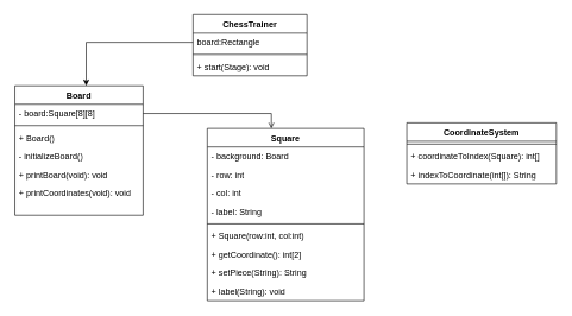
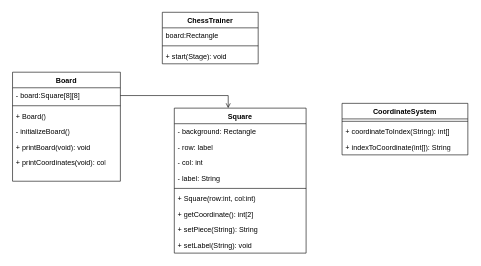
  <mxCell id="0" />
  <mxCell id="1" parent="0" />
  <mxCell id="2" value="ChessTrainer" style="swimlane;fontStyle=1;align=center;verticalAlign=top;childLayout=stackLayout;horizontal=1;startSize=26;horizontalStack=0;resizeParent=1;resizeParentMax=0;resizeLast=0;collapsible=1;marginBottom=0;whiteSpace=wrap;html=1;" parent="1" vertex="1"><mxGeometry x="270" y="20" width="160" height="86" as="geometry"><mxRectangle x="270" y="110" width="110" height="30" as="alternateBounds" /></mxGeometry></mxCell>
  <mxCell id="3" value="board:Rectangle" style="text;strokeColor=none;fillColor=none;align=left;verticalAlign=top;spacingLeft=4;spacingRight=4;overflow=hidden;rotatable=0;points=[[0,0.5],[1,0.5]];portConstraint=eastwest;whiteSpace=wrap;html=1;" parent="2" vertex="1"><mxGeometry y="26" width="160" height="26" as="geometry" /></mxCell>
  <mxCell id="4" value="" style="line;strokeWidth=1;fillColor=none;align=left;verticalAlign=middle;spacingTop=-1;spacingLeft=3;spacingRight=3;rotatable=0;labelPosition=right;points=[];portConstraint=eastwest;strokeColor=inherit;" parent="2" vertex="1"><mxGeometry y="52" width="160" height="8" as="geometry" /></mxCell>
  <mxCell id="5" value="+ start(Stage): void" style="text;strokeColor=none;fillColor=none;align=left;verticalAlign=top;spacingLeft=4;spacingRight=4;overflow=hidden;rotatable=0;points=[[0,0.5],[1,0.5]];portConstraint=eastwest;whiteSpace=wrap;html=1;" parent="2" vertex="1"><mxGeometry y="60" width="160" height="26" as="geometry" /></mxCell>
  <mxCell id="6" value="&lt;div&gt;Board&lt;/div&gt;&lt;div&gt;&lt;br&gt;&lt;/div&gt;" style="swimlane;fontStyle=1;align=center;verticalAlign=top;childLayout=stackLayout;horizontal=1;startSize=26;horizontalStack=0;resizeParent=1;resizeParentMax=0;resizeLast=0;collapsible=1;marginBottom=0;whiteSpace=wrap;html=1;" parent="1" vertex="1"><mxGeometry x="20" y="120" width="180" height="182" as="geometry" /></mxCell>
  <mxCell id="7" value="- board:Square[8][8]" style="text;strokeColor=none;fillColor=none;align=left;verticalAlign=top;spacingLeft=4;spacingRight=4;overflow=hidden;rotatable=0;points=[[0,0.5],[1,0.5]];portConstraint=eastwest;whiteSpace=wrap;html=1;" parent="6" vertex="1"><mxGeometry y="26" width="180" height="26" as="geometry" /></mxCell>
  <mxCell id="8" value="" style="line;strokeWidth=1;fillColor=none;align=left;verticalAlign=middle;spacingTop=-1;spacingLeft=3;spacingRight=3;rotatable=0;labelPosition=right;points=[];portConstraint=eastwest;strokeColor=inherit;" parent="6" vertex="1"><mxGeometry y="52" width="180" height="8" as="geometry" /></mxCell>
  <mxCell id="9" value="+ Board()" style="text;strokeColor=none;fillColor=none;align=left;verticalAlign=top;spacingLeft=4;spacingRight=4;overflow=hidden;rotatable=0;points=[[0,0.5],[1,0.5]];portConstraint=eastwest;whiteSpace=wrap;html=1;" parent="6" vertex="1"><mxGeometry y="60" width="180" height="26" as="geometry" /></mxCell>
  <mxCell id="10" value="- initializeBoard()" style="text;strokeColor=none;fillColor=none;align=left;verticalAlign=top;spacingLeft=4;spacingRight=4;overflow=hidden;rotatable=0;points=[[0,0.5],[1,0.5]];portConstraint=eastwest;whiteSpace=wrap;html=1;" vertex="1" parent="6"><mxGeometry y="86" width="180" height="26" as="geometry" /></mxCell>
  <mxCell id="11" value="+ printBoard(void): void" style="text;strokeColor=none;fillColor=none;align=left;verticalAlign=top;spacingLeft=4;spacingRight=4;overflow=hidden;rotatable=0;points=[[0,0.5],[1,0.5]];portConstraint=eastwest;whiteSpace=wrap;html=1;" parent="6" vertex="1"><mxGeometry y="112" width="180" height="26" as="geometry" /></mxCell>
- <mxCell id="12" value="+ printCoordinates(void): void" style="text;strokeColor=none;fillColor=none;align=left;verticalAlign=top;spacingLeft=4;spacingRight=4;overflow=hidden;rotatable=0;points=[[0,0.5],[1,0.5]];portConstraint=eastwest;whiteSpace=wrap;html=1;" parent="6" vertex="1"><mxGeometry y="138" width="180" height="44" as="geometry" /></mxCell>
+ <mxCell id="12" value="+ printCoordinates(void): col" style="text;strokeColor=none;fillColor=none;align=left;verticalAlign=top;spacingLeft=4;spacingRight=4;overflow=hidden;rotatable=0;points=[[0,0.5],[1,0.5]];portConstraint=eastwest;whiteSpace=wrap;html=1;" parent="6" vertex="1"><mxGeometry y="138" width="180" height="44" as="geometry" /></mxCell>
  <mxCell id="13" value="Square" style="swimlane;fontStyle=1;align=center;verticalAlign=top;childLayout=stackLayout;horizontal=1;startSize=26;horizontalStack=0;resizeParent=1;resizeParentMax=0;resizeLast=0;collapsible=1;marginBottom=0;whiteSpace=wrap;html=1;" parent="1" vertex="1"><mxGeometry x="290" y="180" width="220" height="242" as="geometry" /></mxCell>
- <mxCell id="14" value="- background: Board" style="text;strokeColor=none;fillColor=none;align=left;verticalAlign=top;spacingLeft=4;spacingRight=4;overflow=hidden;rotatable=0;points=[[0,0.5],[1,0.5]];portConstraint=eastwest;whiteSpace=wrap;html=1;" parent="13" vertex="1"><mxGeometry y="26" width="220" height="26" as="geometry" /></mxCell>
- <mxCell id="15" value="- row: int" style="text;strokeColor=none;fillColor=none;align=left;verticalAlign=top;spacingLeft=4;spacingRight=4;overflow=hidden;rotatable=0;points=[[0,0.5],[1,0.5]];portConstraint=eastwest;whiteSpace=wrap;html=1;" parent="13" vertex="1"><mxGeometry y="52" width="220" height="26" as="geometry" /></mxCell>
+ <mxCell id="14" value="- background: Rectangle" style="text;strokeColor=none;fillColor=none;align=left;verticalAlign=top;spacingLeft=4;spacingRight=4;overflow=hidden;rotatable=0;points=[[0,0.5],[1,0.5]];portConstraint=eastwest;whiteSpace=wrap;html=1;" parent="13" vertex="1"><mxGeometry y="26" width="220" height="26" as="geometry" /></mxCell>
+ <mxCell id="15" value="- row: label" style="text;strokeColor=none;fillColor=none;align=left;verticalAlign=top;spacingLeft=4;spacingRight=4;overflow=hidden;rotatable=0;points=[[0,0.5],[1,0.5]];portConstraint=eastwest;whiteSpace=wrap;html=1;" parent="13" vertex="1"><mxGeometry y="52" width="220" height="26" as="geometry" /></mxCell>
  <mxCell id="16" value="- col: int" style="text;strokeColor=none;fillColor=none;align=left;verticalAlign=top;spacingLeft=4;spacingRight=4;overflow=hidden;rotatable=0;points=[[0,0.5],[1,0.5]];portConstraint=eastwest;whiteSpace=wrap;html=1;" parent="13" vertex="1"><mxGeometry y="78" width="220" height="26" as="geometry" /></mxCell>
  <mxCell id="17" value="- label: String" style="text;strokeColor=none;fillColor=none;align=left;verticalAlign=top;spacingLeft=4;spacingRight=4;overflow=hidden;rotatable=0;points=[[0,0.5],[1,0.5]];portConstraint=eastwest;whiteSpace=wrap;html=1;" parent="13" vertex="1"><mxGeometry y="104" width="220" height="26" as="geometry" /></mxCell>
  <mxCell id="18" value="" style="line;strokeWidth=1;fillColor=none;align=left;verticalAlign=middle;spacingTop=-1;spacingLeft=3;spacingRight=3;rotatable=0;labelPosition=right;points=[];portConstraint=eastwest;strokeColor=inherit;" parent="13" vertex="1"><mxGeometry y="130" width="220" height="8" as="geometry" /></mxCell>
  <mxCell id="19" value="+ Square(row:int, col:int)" style="text;strokeColor=none;fillColor=none;align=left;verticalAlign=top;spacingLeft=4;spacingRight=4;overflow=hidden;rotatable=0;points=[[0,0.5],[1,0.5]];portConstraint=eastwest;whiteSpace=wrap;html=1;" parent="13" vertex="1"><mxGeometry y="138" width="220" height="26" as="geometry" /></mxCell>
  <mxCell id="20" value="&lt;div&gt;+ getCoordinate(): int[2]&lt;/div&gt;" style="text;strokeColor=none;fillColor=none;align=left;verticalAlign=top;spacingLeft=4;spacingRight=4;overflow=hidden;rotatable=0;points=[[0,0.5],[1,0.5]];portConstraint=eastwest;whiteSpace=wrap;html=1;" parent="13" vertex="1"><mxGeometry y="164" width="220" height="26" as="geometry" /></mxCell>
  <mxCell id="21" value="+ setPiece(String): String" style="text;strokeColor=none;fillColor=none;align=left;verticalAlign=top;spacingLeft=4;spacingRight=4;overflow=hidden;rotatable=0;points=[[0,0.5],[1,0.5]];portConstraint=eastwest;whiteSpace=wrap;html=1;" parent="13" vertex="1"><mxGeometry y="190" width="220" height="26" as="geometry" /></mxCell>
- <mxCell id="22" value="&lt;div&gt;+ label(String): void&lt;/div&gt;&lt;div&gt;&lt;br&gt;&lt;/div&gt;" style="text;strokeColor=none;fillColor=none;align=left;verticalAlign=top;spacingLeft=4;spacingRight=4;overflow=hidden;rotatable=0;points=[[0,0.5],[1,0.5]];portConstraint=eastwest;whiteSpace=wrap;html=1;" parent="13" vertex="1"><mxGeometry y="216" width="220" height="26" as="geometry" /></mxCell>
+ <mxCell id="22" value="&lt;div&gt;+ setLabel(String): void&lt;/div&gt;&lt;div&gt;&lt;br&gt;&lt;/div&gt;" style="text;strokeColor=none;fillColor=none;align=left;verticalAlign=top;spacingLeft=4;spacingRight=4;overflow=hidden;rotatable=0;points=[[0,0.5],[1,0.5]];portConstraint=eastwest;whiteSpace=wrap;html=1;" parent="13" vertex="1"><mxGeometry y="216" width="220" height="26" as="geometry" /></mxCell>
  <mxCell id="23" value="CoordinateSystem" style="swimlane;fontStyle=1;align=center;verticalAlign=top;childLayout=stackLayout;horizontal=1;startSize=26;horizontalStack=0;resizeParent=1;resizeParentMax=0;resizeLast=0;collapsible=1;marginBottom=0;whiteSpace=wrap;html=1;" parent="1" vertex="1"><mxGeometry x="570" y="172" width="210" height="86" as="geometry" /></mxCell>
  <mxCell id="24" value="" style="line;strokeWidth=1;fillColor=none;align=left;verticalAlign=middle;spacingTop=-1;spacingLeft=3;spacingRight=3;rotatable=0;labelPosition=right;points=[];portConstraint=eastwest;strokeColor=inherit;" parent="23" vertex="1"><mxGeometry y="26" width="210" height="8" as="geometry" /></mxCell>
- <mxCell id="25" value="+ coordinateToIndex(Square): int[]" style="text;strokeColor=none;fillColor=none;align=left;verticalAlign=top;spacingLeft=4;spacingRight=4;overflow=hidden;rotatable=0;points=[[0,0.5],[1,0.5]];portConstraint=eastwest;whiteSpace=wrap;html=1;" parent="23" vertex="1"><mxGeometry y="34" width="210" height="26" as="geometry" /></mxCell>
+ <mxCell id="25" value="+ coordinateToIndex(String): int[]" style="text;strokeColor=none;fillColor=none;align=left;verticalAlign=top;spacingLeft=4;spacingRight=4;overflow=hidden;rotatable=0;points=[[0,0.5],[1,0.5]];portConstraint=eastwest;whiteSpace=wrap;html=1;" parent="23" vertex="1"><mxGeometry y="34" width="210" height="26" as="geometry" /></mxCell>
  <mxCell id="26" value="+ indexToCoordinate(int[]): String" style="text;strokeColor=none;fillColor=none;align=left;verticalAlign=top;spacingLeft=4;spacingRight=4;overflow=hidden;rotatable=0;points=[[0,0.5],[1,0.5]];portConstraint=eastwest;whiteSpace=wrap;html=1;" parent="23" vertex="1"><mxGeometry y="60" width="210" height="26" as="geometry" /></mxCell>
- <mxCell id="27" style="edgeStyle=orthogonalEdgeStyle;rounded=0;orthogonalLoop=1;jettySize=auto;html=1;entryX=0.556;entryY=0;entryDx=0;entryDy=0;entryPerimeter=0;" parent="1" source="3" target="6" edge="1"><mxGeometry relative="1" as="geometry" /></mxCell>
  <mxCell id="28" style="edgeStyle=orthogonalEdgeStyle;rounded=0;orthogonalLoop=1;jettySize=auto;html=1;entryX=0.409;entryY=0;entryDx=0;entryDy=0;entryPerimeter=0;endArrow=open;" parent="1" source="7" target="13" edge="1"><mxGeometry relative="1" as="geometry" /></mxCell>
